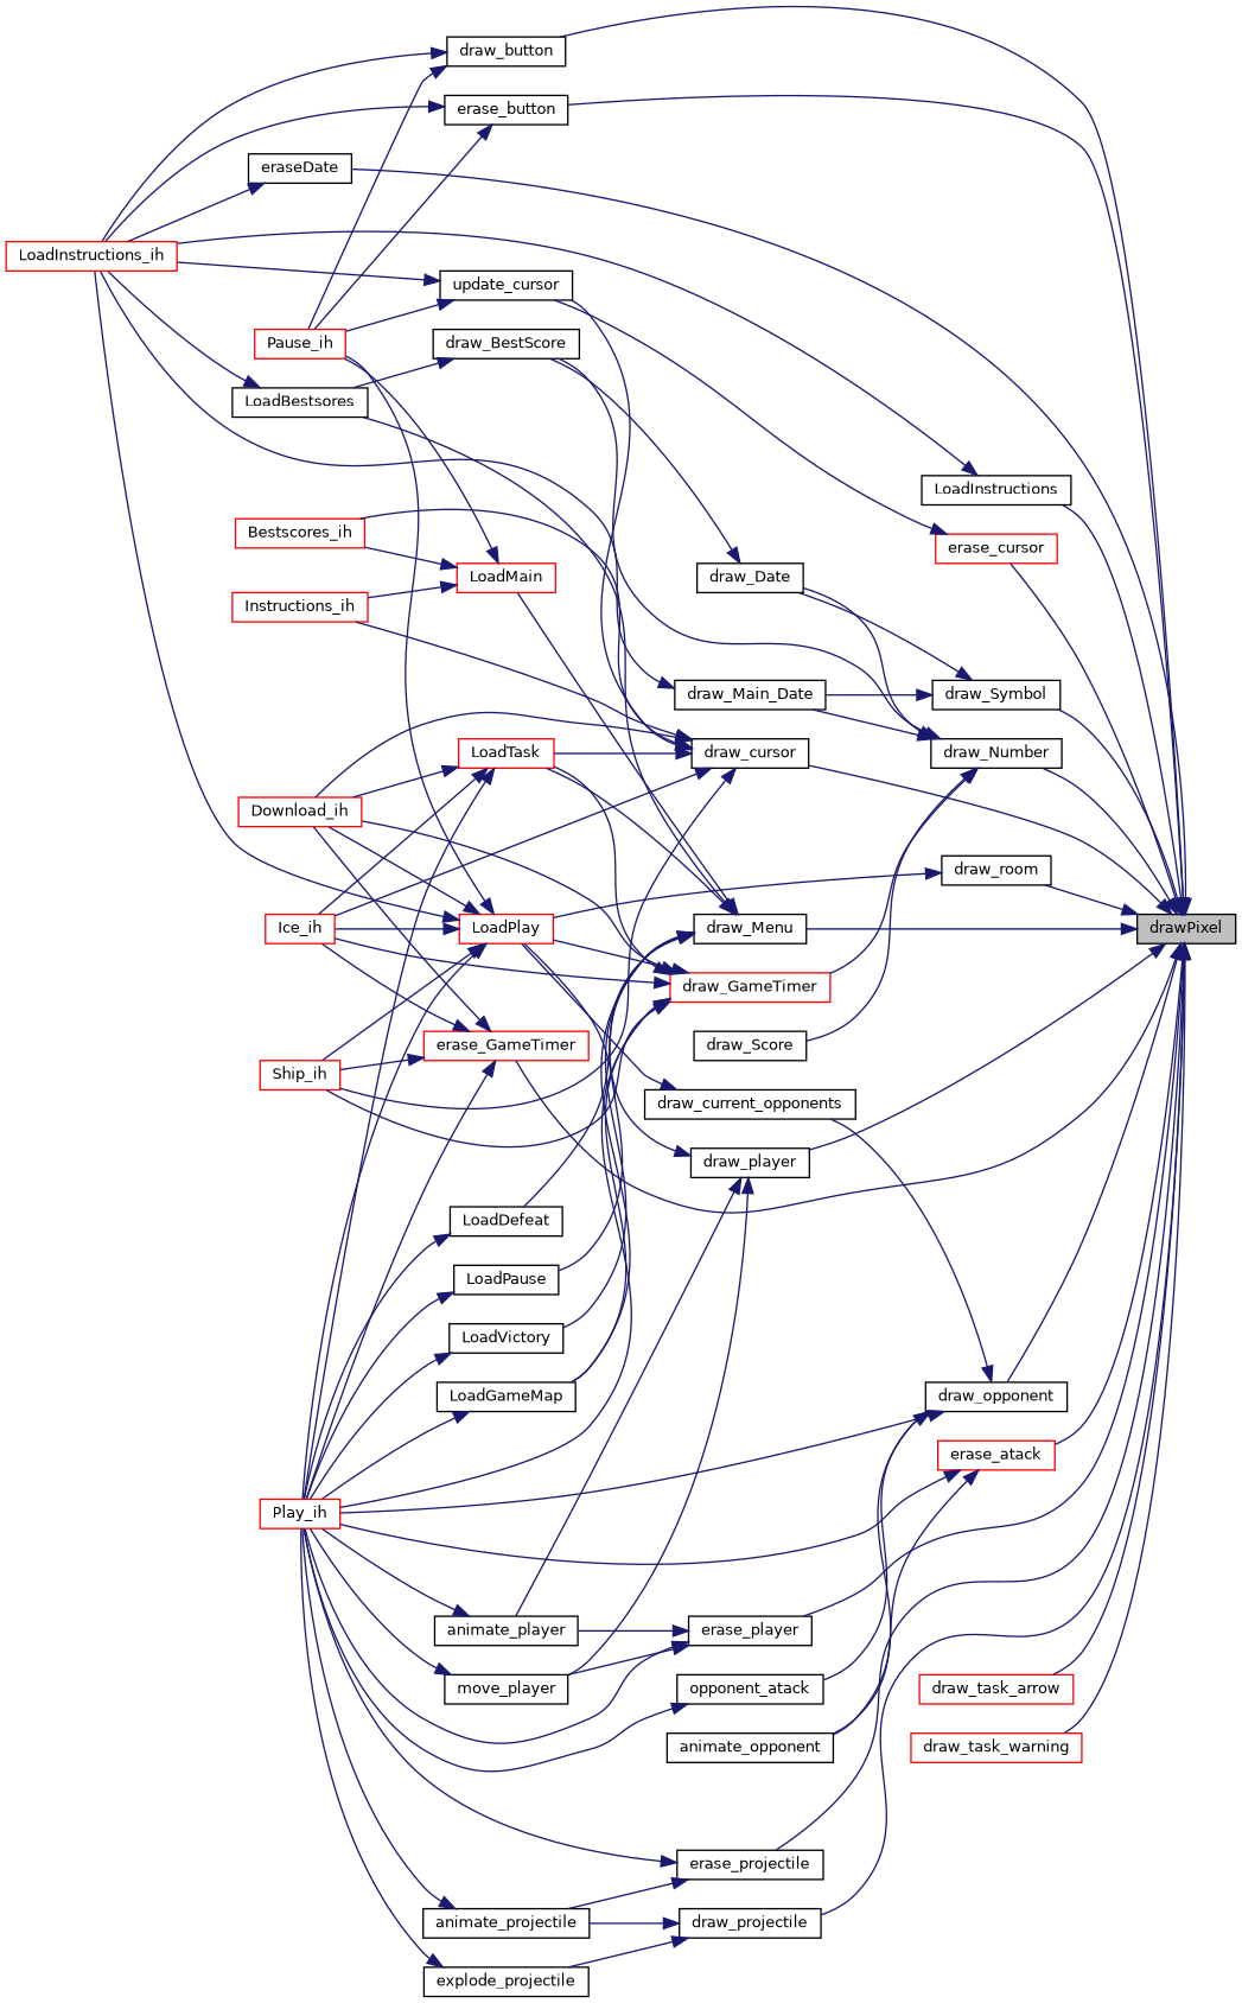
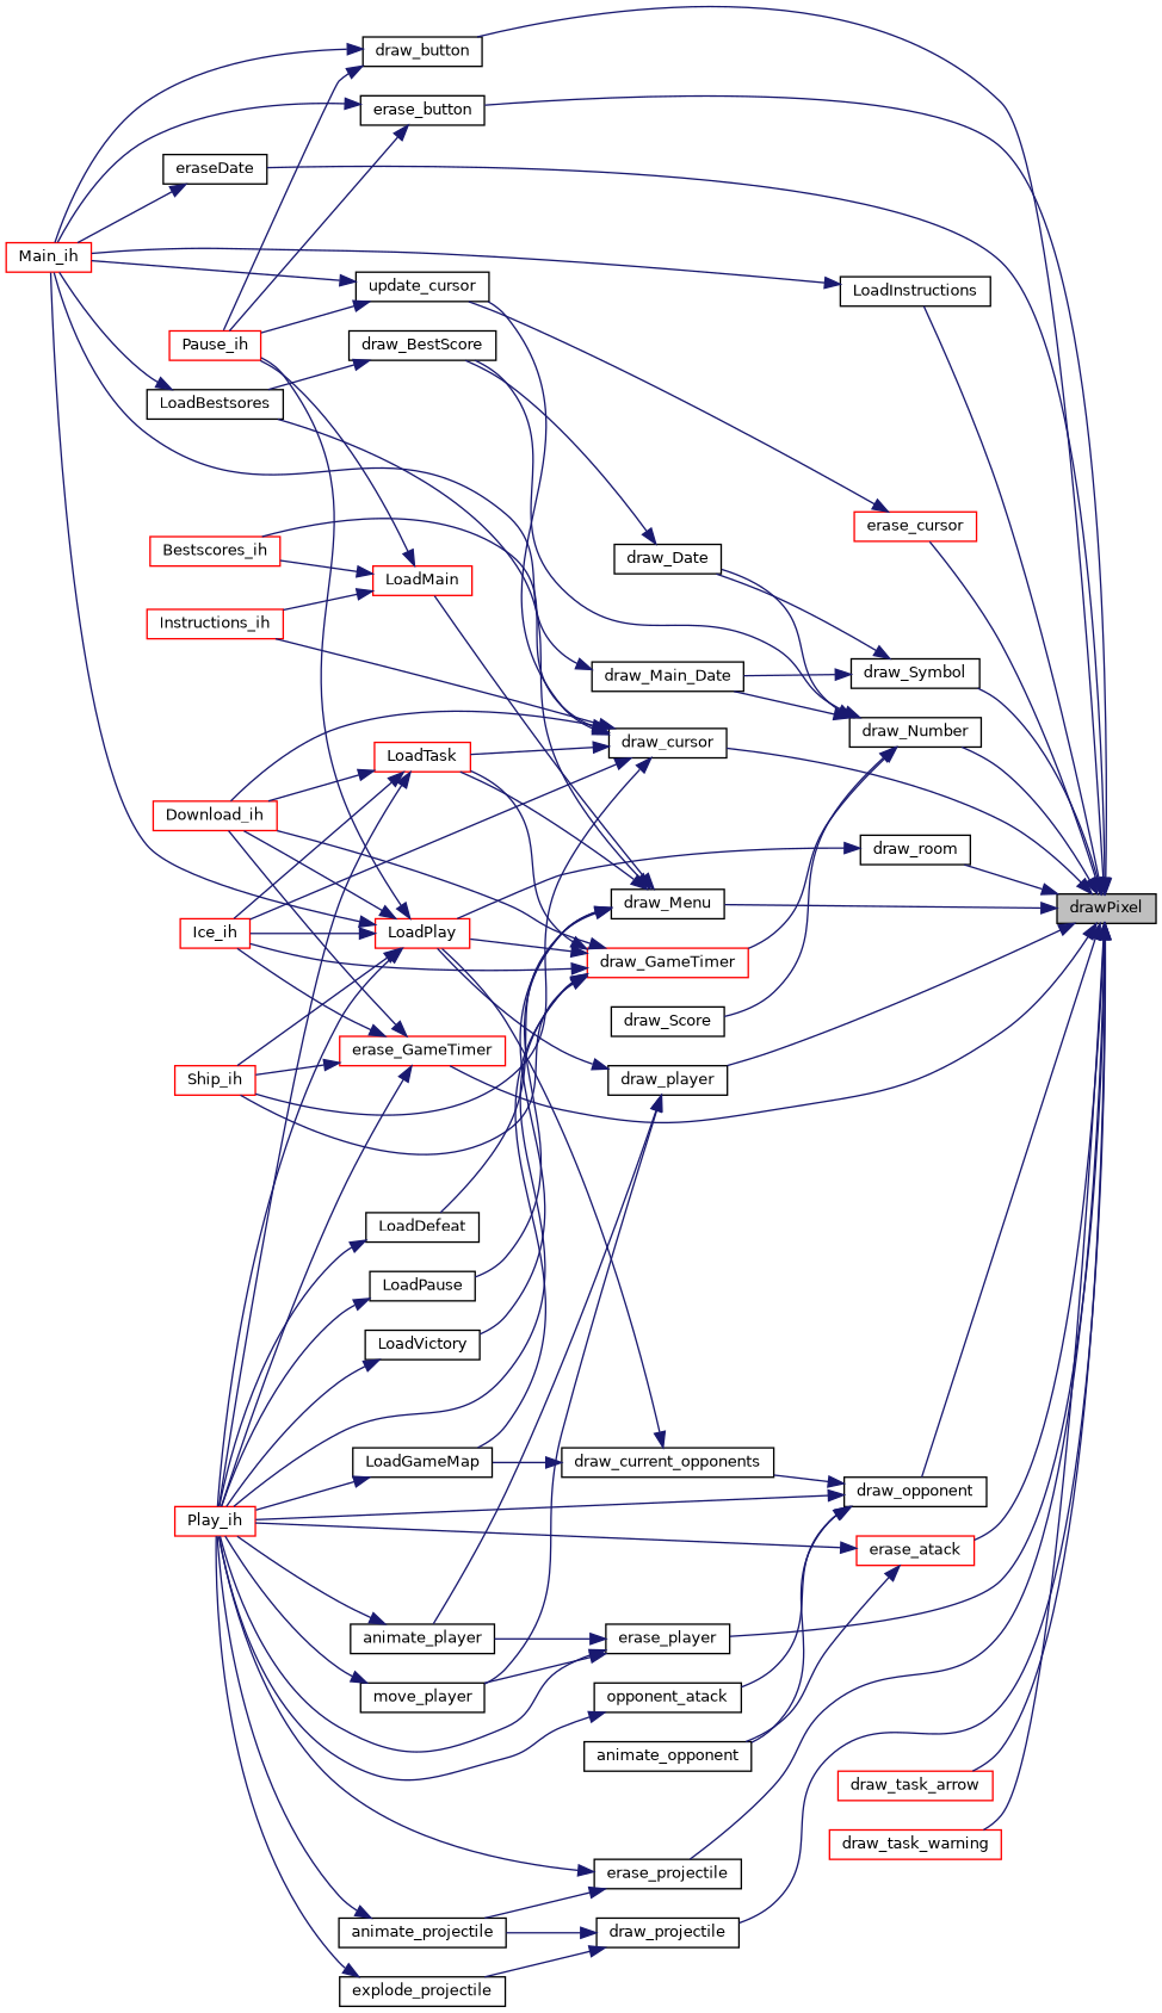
  digraph {
    rankdir=RL
    node [color=black fillcolor=white fontname=Helvetica fontsize=10 shape=record style=filled]
    edge [color=midnightblue dir=back fontname=Helvetica fontsize=10 labelfontname=Helvetica labelfontsize=10 style=solid]
    n1 [fillcolor=grey75 fontcolor=black height=0.2 label=drawPixel width=0.4]
    n2 [height=0.2 label=draw_button width=0.4]
    n3 [height=0.2 label=draw_cursor width=0.4]
    n4 [height=0.2 label=draw_Menu width=0.4]
    n5 [height=0.2 label=draw_Number width=0.4]
    n6 [height=0.2 label=draw_opponent width=0.4]
    n7 [height=0.2 label=draw_player width=0.4]
    n8 [height=0.2 label=draw_projectile width=0.4]
    n9 [height=0.2 label=draw_room width=0.4]
    n10 [height=0.2 label=draw_Symbol width=0.4]
    n11 [color=red height=0.2 label=draw_task_arrow width=0.4]
    n12 [color=red height=0.2 label=draw_task_warning width=0.4]
    n13 [height=0.2 label=erase_button width=0.4]
    n14 [color=red height=0.2 label=erase_cursor width=0.4]
    n15 [color=red height=0.2 label=erase_GameTimer width=0.4]
    n16 [color=red height=0.2 label=erase_atack width=0.4]
    n17 [height=0.2 label=erase_player width=0.4]
    n18 [height=0.2 label=erase_projectile width=0.4]
    n19 [height=0.2 label=eraseDate width=0.4]
    n20 [height=0.2 label=LoadInstructions width=0.4]
-   n21 [color=red height=0.2 label=LoadInstructions_ih width=0.4]
+   n21 [color=red height=0.2 label=Main_ih width=0.4]
    n22 [color=red height=0.2 label=Pause_ih width=0.4]
    n23 [color=red height=0.2 label=Bestscores_ih width=0.4]
    n24 [color=red height=0.2 label=Download_ih width=0.4]
    n25 [color=red height=0.2 label=Ice_ih width=0.4]
    n26 [color=red height=0.2 label=Instructions_ih width=0.4]
    n27 [color=red height=0.2 label=LoadTask width=0.4]
    n28 [color=red height=0.2 label=Ship_ih width=0.4]
    n29 [height=0.2 label=update_cursor width=0.4]
    n30 [height=0.2 label=LoadBestsores width=0.4]
    n31 [height=0.2 label=LoadDefeat width=0.4]
    n32 [height=0.2 label=LoadGameMap width=0.4]
    n33 [color=red height=0.2 label=LoadMain width=0.4]
    n34 [height=0.2 label=LoadPause width=0.4]
    n35 [height=0.2 label=LoadVictory width=0.4]
    n36 [height=0.2 label=draw_BestScore width=0.4]
    n37 [height=0.2 label=draw_Date width=0.4]
    n38 [color=red height=0.2 label=draw_GameTimer width=0.4]
    n39 [height=0.2 label=draw_Main_Date width=0.4]
    n40 [height=0.2 label=draw_Score width=0.4]
    n41 [color=red height=0.2 label=Play_ih width=0.4]
    n42 [height=0.2 label=animate_opponent width=0.4]
    n43 [height=0.2 label=draw_current_opponents width=0.4]
    n44 [height=0.2 label=opponent_atack width=0.4]
    n45 [color=red height=0.2 label=LoadPlay width=0.4]
    n46 [height=0.2 label=animate_player width=0.4]
    n47 [height=0.2 label=move_player width=0.4]
    n48 [height=0.2 label=animate_projectile width=0.4]
    n49 [height=0.2 label=explode_projectile width=0.4]
    n1 -> n2
    n1 -> n3
    n1 -> n4
    n1 -> n5
    n1 -> n6
    n1 -> n7
    n1 -> n8
    n1 -> n9
    n1 -> n10
    n1 -> n11
    n1 -> n12
    n1 -> n13
    n1 -> n14
    n1 -> n15
    n1 -> n16
    n1 -> n17
    n1 -> n18
    n1 -> n19
    n1 -> n20
    n2 -> n21
    n2 -> n22
    n3 -> n23
    n3 -> n24
    n3 -> n25
    n3 -> n26
    n3 -> n27
    n3 -> n28
    n3 -> n29
    n4 -> n27
    n4 -> n30
    n4 -> n31
-   n4 -> n32
+   n43 -> n32
    n4 -> n33
    n4 -> n34
    n4 -> n35
    n5 -> n36
    n5 -> n37
    n5 -> n38
    n5 -> n39
    n5 -> n40
    n6 -> n41
    n6 -> n42
    n6 -> n43
    n6 -> n44
    n7 -> n45
    n7 -> n46
    n7 -> n47
    n8 -> n48
    n8 -> n49
    n9 -> n45
    n10 -> n37
    n10 -> n39
    n13 -> n21
    n13 -> n22
    n14 -> n29
    n15 -> n24
    n15 -> n25
    n15 -> n28
    n15 -> n41
    n16 -> n41
    n16 -> n42
    n17 -> n41
    n17 -> n46
    n17 -> n47
    n18 -> n41
    n18 -> n48
    n19 -> n21
    n20 -> n21
    n27 -> n24
    n27 -> n25
    n27 -> n41
    n29 -> n21
    n29 -> n22
    n30 -> n21
    n31 -> n41
    n32 -> n41
    n33 -> n22
    n33 -> n23
    n33 -> n26
    n34 -> n41
    n35 -> n41
    n36 -> n30
    n37 -> n36
    n38 -> n24
    n38 -> n25
    n38 -> n27
    n38 -> n28
    n38 -> n32
    n38 -> n41
    n38 -> n45
    n39 -> n21
    n43 -> n45
    n44 -> n41
    n45 -> n21
    n45 -> n22
    n45 -> n24
    n45 -> n25
    n45 -> n28
    n45 -> n41
    n46 -> n41
    n47 -> n41
    n48 -> n41
    n49 -> n41
  }
